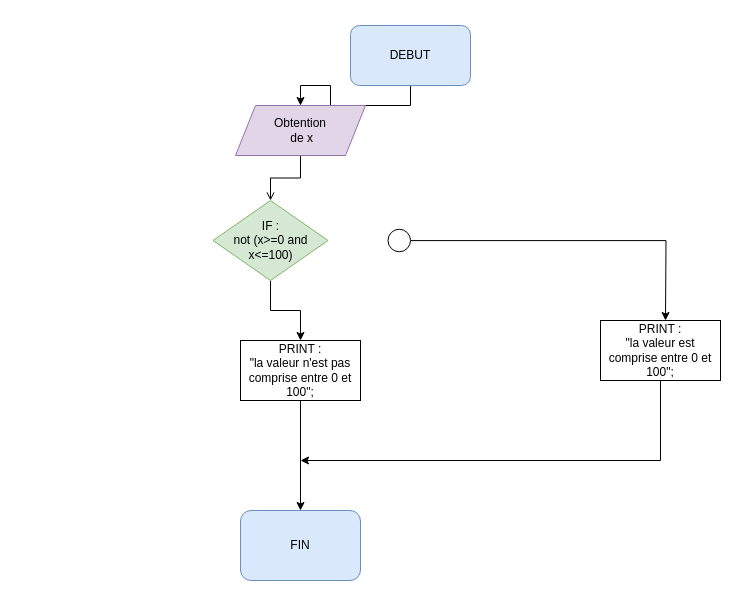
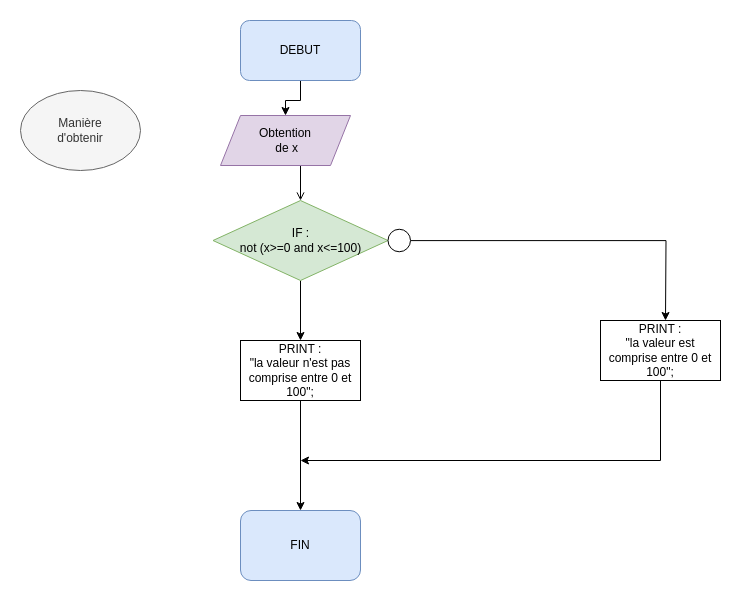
  <mxCell id="0" />
  <mxCell id="1" parent="0" />
  <mxCell id="2" style="edgeStyle=orthogonalEdgeStyle;rounded=0;orthogonalLoop=1;jettySize=auto;html=1;entryX=0.5;entryY=0;entryDx=0;entryDy=0;" edge="1" parent="1" source="3" target="7"><mxGeometry relative="1" as="geometry"><mxPoint x="300" y="100" as="targetPoint" /></mxGeometry></mxCell>
- <mxCell id="3" value="DEBUT" style="rounded=1;whiteSpace=wrap;html=1;fillColor=#dae8fc;strokeColor=#6c8ebf;" vertex="1" parent="1"><mxGeometry x="350" y="25" width="120" height="60" as="geometry" /></mxCell>
+ <mxCell id="3" value="DEBUT" style="rounded=1;whiteSpace=wrap;html=1;fillColor=#dae8fc;strokeColor=#6c8ebf;" vertex="1" parent="1"><mxGeometry x="240" y="20" width="120" height="60" as="geometry" /></mxCell>
  <mxCell id="4" value="FIN" style="rounded=1;whiteSpace=wrap;html=1;fillColor=#dae8fc;strokeColor=#6c8ebf;" vertex="1" parent="1"><mxGeometry x="240" y="510" width="120" height="70" as="geometry" /></mxCell>
+ <mxCell id="5" value="Manière &lt;br&gt;d'obtenir" style="ellipse;whiteSpace=wrap;html=1;fillColor=#f5f5f5;strokeColor=#666666;fontColor=#333333;" vertex="1" parent="1"><mxGeometry x="20" y="90" width="120" height="80" as="geometry" /></mxCell>
  <mxCell id="6" style="edgeStyle=orthogonalEdgeStyle;rounded=0;orthogonalLoop=1;jettySize=auto;html=1;exitX=0.5;exitY=1;exitDx=0;exitDy=0;entryX=0.5;entryY=0;entryDx=0;entryDy=0;endArrow=open;" edge="1" parent="1" source="7" target="9"><mxGeometry relative="1" as="geometry" /></mxCell>
- <mxCell id="7" value="&lt;span style=&quot;color: rgb(0 , 0 , 0) ; font-family: &amp;#34;helvetica&amp;#34; ; font-size: 12px ; font-style: normal ; font-weight: 400 ; letter-spacing: normal ; text-align: center ; text-indent: 0px ; text-transform: none ; word-spacing: 0px ; display: inline ; float: none&quot;&gt;Obtention&lt;br&gt;&amp;nbsp;de x&lt;/span&gt;" style="shape=parallelogram;perimeter=parallelogramPerimeter;whiteSpace=wrap;html=1;fixedSize=1;fillColor=#e1d5e7;strokeColor=#9673a6;" vertex="1" parent="1"><mxGeometry x="235" y="105" width="130" height="50" as="geometry" /></mxCell>
+ <mxCell id="7" value="&lt;span style=&quot;color: rgb(0 , 0 , 0) ; font-family: &amp;#34;helvetica&amp;#34; ; font-size: 12px ; font-style: normal ; font-weight: 400 ; letter-spacing: normal ; text-align: center ; text-indent: 0px ; text-transform: none ; word-spacing: 0px ; display: inline ; float: none&quot;&gt;Obtention&lt;br&gt;&amp;nbsp;de x&lt;/span&gt;" style="shape=parallelogram;perimeter=parallelogramPerimeter;whiteSpace=wrap;html=1;fixedSize=1;fillColor=#e1d5e7;strokeColor=#9673a6;" vertex="1" parent="1"><mxGeometry x="220" y="115" width="130" height="50" as="geometry" /></mxCell>
  <mxCell id="8" style="edgeStyle=orthogonalEdgeStyle;rounded=0;orthogonalLoop=1;jettySize=auto;html=1;entryX=0.5;entryY=0;entryDx=0;entryDy=0;" edge="1" parent="1" source="9" target="14"><mxGeometry relative="1" as="geometry" /></mxCell>
- <mxCell id="9" value="IF :&lt;br&gt;not (x&amp;gt;=0 and x&amp;lt;=100)" style="rhombus;whiteSpace=wrap;html=1;fillColor=#d5e8d4;strokeColor=#82b366;" vertex="1" parent="1"><mxGeometry x="212.5" y="200" width="115" height="80" as="geometry" /></mxCell>
+ <mxCell id="9" value="IF :&lt;br&gt;not (x&amp;gt;=0 and x&amp;lt;=100)" style="rhombus;whiteSpace=wrap;html=1;fillColor=#d5e8d4;strokeColor=#82b366;" vertex="1" parent="1"><mxGeometry x="212.5" y="200" width="175" height="80" as="geometry" /></mxCell>
  <mxCell id="10" style="edgeStyle=orthogonalEdgeStyle;rounded=0;orthogonalLoop=1;jettySize=auto;html=1;entryX=0.5;entryY=0;entryDx=0;entryDy=0;" edge="1" parent="1" source="11"><mxGeometry relative="1" as="geometry"><mxPoint x="665" y="320" as="targetPoint" /></mxGeometry></mxCell>
  <mxCell id="11" value="" style="ellipse;whiteSpace=wrap;html=1;aspect=fixed;" vertex="1" parent="1"><mxGeometry x="387.5" y="228.75" width="22.5" height="22.5" as="geometry" /></mxCell>
  <mxCell id="12" style="edgeStyle=orthogonalEdgeStyle;rounded=0;orthogonalLoop=1;jettySize=auto;html=1;" edge="1" parent="1"><mxGeometry relative="1" as="geometry"><mxPoint x="300" y="460" as="targetPoint" /><Array as="points"><mxPoint x="660" y="460" /><mxPoint x="300" y="460" /></Array><mxPoint x="660" y="380" as="sourcePoint" /></mxGeometry></mxCell>
  <mxCell id="13" style="edgeStyle=orthogonalEdgeStyle;rounded=0;orthogonalLoop=1;jettySize=auto;html=1;entryX=0.5;entryY=0;entryDx=0;entryDy=0;" edge="1" parent="1" source="14" target="4"><mxGeometry relative="1" as="geometry" /></mxCell>
  <mxCell id="14" value="PRINT :&lt;br&gt;&quot;la valeur n'est pas comprise entre 0 et 100&quot;;" style="rounded=0;whiteSpace=wrap;html=1;" vertex="1" parent="1"><mxGeometry x="240" y="340" width="120" height="60" as="geometry" /></mxCell>
  <mxCell id="15" value="&lt;span&gt;PRINT :&lt;/span&gt;&lt;br&gt;&lt;span&gt;&quot;la valeur est comprise entre 0 et 100&quot;;&lt;/span&gt;" style="rounded=0;whiteSpace=wrap;html=1;" vertex="1" parent="1"><mxGeometry x="600" y="320" width="120" height="60" as="geometry" /></mxCell>
